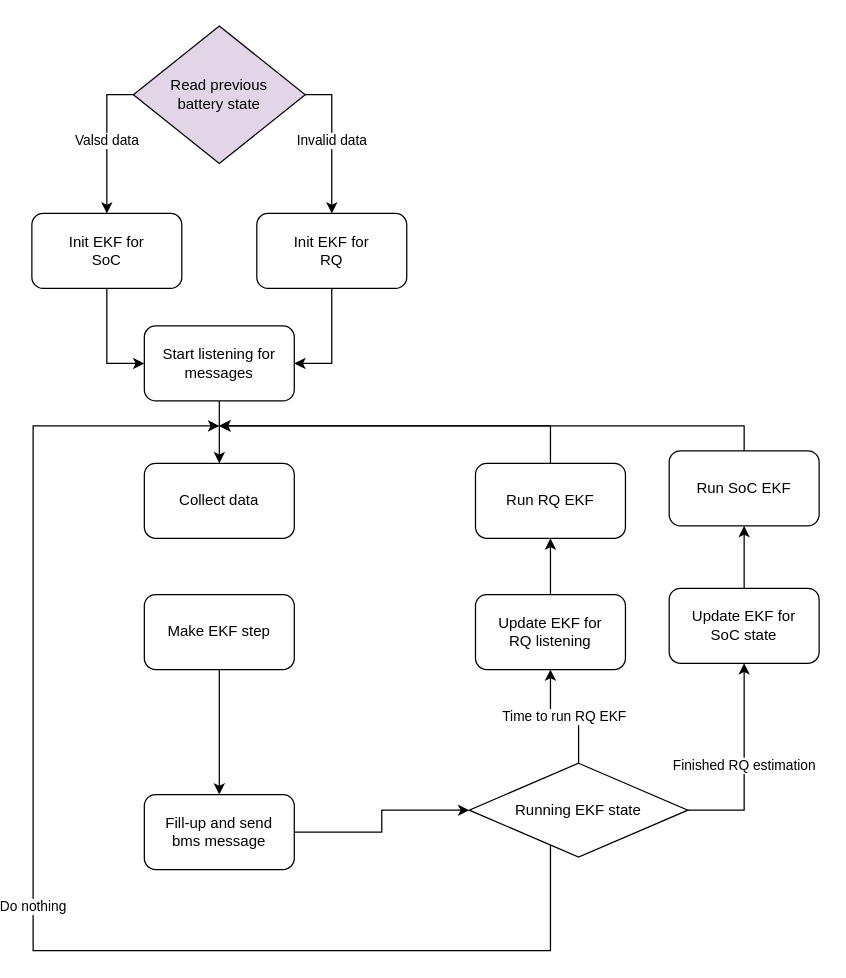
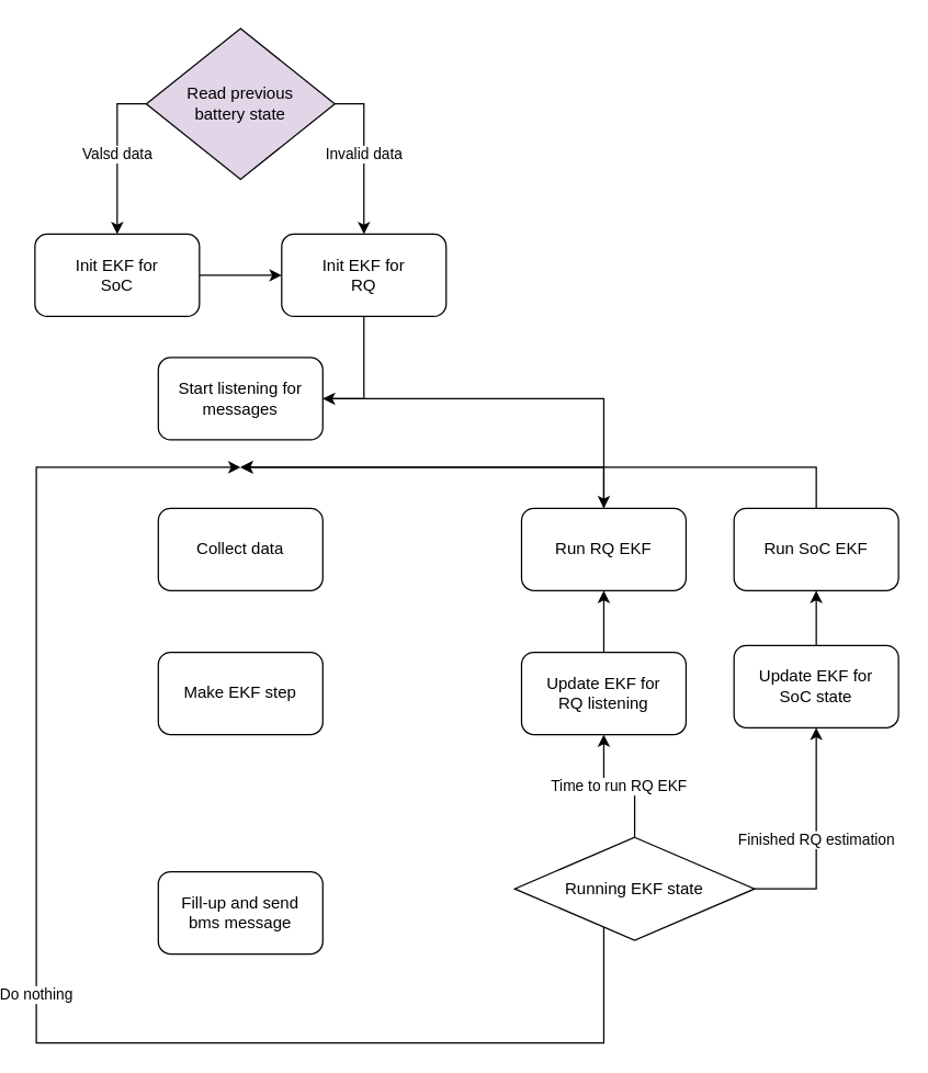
  <mxCell id="0" />
  <mxCell id="1" parent="0" />
- <mxCell id="2" style="edgeStyle=orthogonalEdgeStyle;rounded=0;orthogonalLoop=1;jettySize=auto;html=1;entryX=0.5;entryY=0;entryDx=0;entryDy=0;" edge="1" parent="1" source="3" target="11"><mxGeometry relative="1" as="geometry" /></mxCell>
+ <mxCell id="2" style="edgeStyle=orthogonalEdgeStyle;rounded=0;orthogonalLoop=1;jettySize=auto;html=1;" edge="1" parent="1" source="3" target="25"><mxGeometry relative="1" as="geometry" /></mxCell>
  <mxCell id="3" value="Start listening for messages" style="rounded=1;whiteSpace=wrap;html=1;" vertex="1" parent="1"><mxGeometry x="110" y="260" width="120" height="60" as="geometry" /></mxCell>
  <mxCell id="4" value="Valsd data" style="edgeStyle=orthogonalEdgeStyle;rounded=0;orthogonalLoop=1;jettySize=auto;html=1;entryX=0.5;entryY=0;entryDx=0;entryDy=0;" edge="1" parent="1" source="6" target="8"><mxGeometry relative="1" as="geometry"><mxPoint x="80" y="180" as="targetPoint" /><Array as="points"><mxPoint x="80" y="75" /></Array></mxGeometry></mxCell>
  <mxCell id="5" value="Invalid data" style="edgeStyle=orthogonalEdgeStyle;rounded=0;orthogonalLoop=1;jettySize=auto;html=1;exitX=1;exitY=0.5;exitDx=0;exitDy=0;entryX=0.5;entryY=0;entryDx=0;entryDy=0;" edge="1" parent="1" source="6" target="15"><mxGeometry relative="1" as="geometry" /></mxCell>
  <mxCell id="6" value="Read previous &lt;br&gt;battery state" style="rhombus;whiteSpace=wrap;html=1;fillColor=#e1d5e7;" vertex="1" parent="1"><mxGeometry x="101.25" y="20" width="137.5" height="110" as="geometry" /></mxCell>
- <mxCell id="7" style="edgeStyle=orthogonalEdgeStyle;rounded=0;orthogonalLoop=1;jettySize=auto;html=1;entryX=0;entryY=0.5;entryDx=0;entryDy=0;" edge="1" parent="1" source="8" target="3"><mxGeometry relative="1" as="geometry" /></mxCell>
+ <mxCell id="7" style="edgeStyle=orthogonalEdgeStyle;rounded=0;orthogonalLoop=1;jettySize=auto;html=1;" edge="1" parent="1" source="8" target="15"><mxGeometry relative="1" as="geometry" /></mxCell>
  <mxCell id="8" value="Init EKF for&lt;br&gt; SoC" style="rounded=1;whiteSpace=wrap;html=1;" vertex="1" parent="1"><mxGeometry x="20" y="170" width="120" height="60" as="geometry" /></mxCell>
- <mxCell id="9" style="edgeStyle=orthogonalEdgeStyle;rounded=0;orthogonalLoop=1;jettySize=auto;html=1;entryX=0.5;entryY=0;entryDx=0;entryDy=0;" edge="1" parent="1" source="10" target="13"><mxGeometry relative="1" as="geometry" /></mxCell>
  <mxCell id="10" value="Make EKF step" style="rounded=1;whiteSpace=wrap;html=1;" vertex="1" parent="1"><mxGeometry x="110" y="475" width="120" height="60" as="geometry" /></mxCell>
  <mxCell id="11" value="Collect data" style="rounded=1;whiteSpace=wrap;html=1;" vertex="1" parent="1"><mxGeometry x="110" y="370" width="120" height="60" as="geometry" /></mxCell>
- <mxCell id="12" style="edgeStyle=orthogonalEdgeStyle;rounded=0;orthogonalLoop=1;jettySize=auto;html=1;entryX=0;entryY=0.5;entryDx=0;entryDy=0;" edge="1" parent="1" source="13" target="19"><mxGeometry relative="1" as="geometry" /></mxCell>
  <mxCell id="13" value="Fill-up and send&lt;br&gt;bms message" style="rounded=1;whiteSpace=wrap;html=1;" vertex="1" parent="1"><mxGeometry x="110" y="635" width="120" height="60" as="geometry" /></mxCell>
  <mxCell id="14" style="edgeStyle=orthogonalEdgeStyle;rounded=0;orthogonalLoop=1;jettySize=auto;html=1;entryX=1;entryY=0.5;entryDx=0;entryDy=0;" edge="1" parent="1" source="15" target="3"><mxGeometry relative="1" as="geometry" /></mxCell>
  <mxCell id="15" value="Init EKF for&lt;br&gt;RQ" style="rounded=1;whiteSpace=wrap;html=1;" vertex="1" parent="1"><mxGeometry x="200" y="170" width="120" height="60" as="geometry" /></mxCell>
  <mxCell id="16" value="Time to run RQ EKF" style="edgeStyle=orthogonalEdgeStyle;rounded=0;orthogonalLoop=1;jettySize=auto;html=1;exitX=0.5;exitY=0;exitDx=0;exitDy=0;entryX=0.5;entryY=1;entryDx=0;entryDy=0;" edge="1" parent="1" source="19" target="23"><mxGeometry x="0.013" relative="1" as="geometry"><mxPoint as="offset" /></mxGeometry></mxCell>
  <mxCell id="17" value="Finished RQ estimation" style="edgeStyle=orthogonalEdgeStyle;rounded=0;orthogonalLoop=1;jettySize=auto;html=1;exitX=1;exitY=0.5;exitDx=0;exitDy=0;entryX=0.5;entryY=1;entryDx=0;entryDy=0;" edge="1" parent="1" source="19" target="21"><mxGeometry relative="1" as="geometry" /></mxCell>
  <mxCell id="18" value="Do nothing" style="edgeStyle=orthogonalEdgeStyle;rounded=0;orthogonalLoop=1;jettySize=auto;html=1;" edge="1" parent="1" source="19"><mxGeometry relative="1" as="geometry"><mxPoint x="170" y="340" as="targetPoint" /><Array as="points"><mxPoint x="435" y="760" /><mxPoint x="21" y="760" /></Array></mxGeometry></mxCell>
  <mxCell id="19" value="Running EKF state" style="rhombus;whiteSpace=wrap;html=1;" vertex="1" parent="1"><mxGeometry x="370" y="610" width="175" height="75" as="geometry" /></mxCell>
  <mxCell id="20" style="edgeStyle=orthogonalEdgeStyle;rounded=0;orthogonalLoop=1;jettySize=auto;html=1;entryX=0.5;entryY=1;entryDx=0;entryDy=0;" edge="1" parent="1" source="21" target="27"><mxGeometry relative="1" as="geometry" /></mxCell>
  <mxCell id="21" value="Update EKF for&lt;br&gt; SoC state" style="rounded=1;whiteSpace=wrap;html=1;" vertex="1" parent="1"><mxGeometry x="530" y="470" width="120" height="60" as="geometry" /></mxCell>
  <mxCell id="22" style="edgeStyle=orthogonalEdgeStyle;rounded=0;orthogonalLoop=1;jettySize=auto;html=1;entryX=0.5;entryY=1;entryDx=0;entryDy=0;" edge="1" parent="1" source="23" target="25"><mxGeometry relative="1" as="geometry" /></mxCell>
  <mxCell id="23" value="Update EKF for&lt;br&gt;RQ listening" style="rounded=1;whiteSpace=wrap;html=1;" vertex="1" parent="1"><mxGeometry x="375" y="475" width="120" height="60" as="geometry" /></mxCell>
  <mxCell id="24" style="edgeStyle=orthogonalEdgeStyle;rounded=0;orthogonalLoop=1;jettySize=auto;html=1;" edge="1" parent="1" source="25"><mxGeometry relative="1" as="geometry"><mxPoint x="170" y="340" as="targetPoint" /><Array as="points"><mxPoint x="435" y="340" /></Array></mxGeometry></mxCell>
  <mxCell id="25" value="Run RQ EKF" style="rounded=1;whiteSpace=wrap;html=1;" vertex="1" parent="1"><mxGeometry x="375" y="370" width="120" height="60" as="geometry" /></mxCell>
  <mxCell id="26" style="edgeStyle=orthogonalEdgeStyle;rounded=0;orthogonalLoop=1;jettySize=auto;html=1;" edge="1" parent="1" source="27"><mxGeometry relative="1" as="geometry"><mxPoint x="170" y="340" as="targetPoint" /><Array as="points"><mxPoint x="590" y="340" /></Array></mxGeometry></mxCell>
- <mxCell id="27" value="Run SoC EKF" style="rounded=1;whiteSpace=wrap;html=1;" vertex="1" parent="1"><mxGeometry x="530" y="360" width="120" height="60" as="geometry" /></mxCell>
+ <mxCell id="27" value="Run SoC EKF" style="rounded=1;whiteSpace=wrap;html=1;" vertex="1" parent="1"><mxGeometry x="530" y="370" width="120" height="60" as="geometry" /></mxCell>
